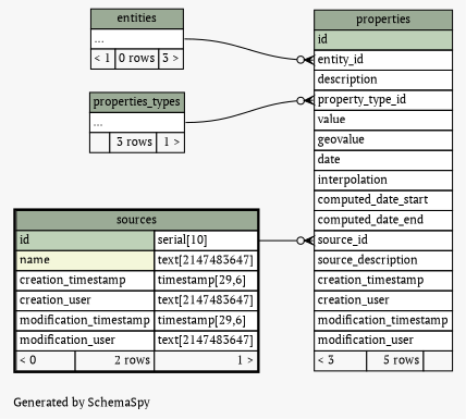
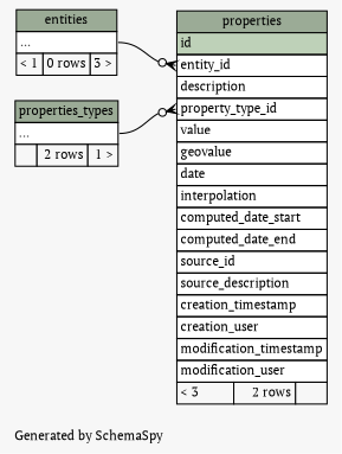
  digraph {
    bgcolor="#f7f7f7"
    fontname="PT Serif"
    fontsize=11
    label="\nGenerated by SchemaSpy"
    labeljust=l
    nodesep=0.18
    rankdir=RL
    ranksep=0.46
    node [fontname="PT Serif" fontsize=11 shape=plaintext]
    edge [arrowhead=none arrowsize=0.8 arrowtail=crowodot dir=back fontname="PT Serif" headport="elipses:e"]
-   n1 [label=<     <TABLE BORDER="0" CELLBORDER="1" CELLSPACING="0" BGCOLOR="#ffffff">       <TR><TD COLSPAN="3" BGCOLOR="#9bab96" ALIGN="CENTER">properties</TD></TR>       <TR><TD PORT="id" COLSPAN="3" BGCOLOR="#bed1b8" ALIGN="LEFT">id</TD></TR>       <TR><TD PORT="entity_id" COLSPAN="3" ALIGN="LEFT">entity_id</TD></TR>       <TR><TD PORT="description" COLSPAN="3" ALIGN="LEFT">description</TD></TR>       <TR><TD PORT="property_type_id" COLSPAN="3" ALIGN="LEFT">property_type_id</TD></TR>       <TR><TD PORT="value" COLSPAN="3" ALIGN="LEFT">value</TD></TR>       <TR><TD PORT="geovalue" COLSPAN="3" ALIGN="LEFT">geovalue</TD></TR>       <TR><TD PORT="date" COLSPAN="3" ALIGN="LEFT">date</TD></TR>       <TR><TD PORT="interpolation" COLSPAN="3" ALIGN="LEFT">interpolation</TD></TR>       <TR><TD PORT="computed_date_start" COLSPAN="3" ALIGN="LEFT">computed_date_start</TD></TR>       <TR><TD PORT="computed_date_end" COLSPAN="3" ALIGN="LEFT">computed_date_end</TD></TR>       <TR><TD PORT="source_id" COLSPAN="3" ALIGN="LEFT">source_id</TD></TR>       <TR><TD PORT="source_description" COLSPAN="3" ALIGN="LEFT">source_description</TD></TR>       <TR><TD PORT="creation_timestamp" COLSPAN="3" ALIGN="LEFT">creation_timestamp</TD></TR>       <TR><TD PORT="creation_user" COLSPAN="3" ALIGN="LEFT">creation_user</TD></TR>       <TR><TD PORT="modification_timestamp" COLSPAN="3" ALIGN="LEFT">modification_timestamp</TD></TR>       <TR><TD PORT="modification_user" COLSPAN="3" ALIGN="LEFT">modification_user</TD></TR>       <TR><TD ALIGN="LEFT" BGCOLOR="#f7f7f7">&lt; 3</TD><TD ALIGN="RIGHT" BGCOLOR="#f7f7f7">5 rows</TD><TD ALIGN="RIGHT" BGCOLOR="#f7f7f7">  </TD></TR>     </TABLE>>]
+   n1 [label=<     <TABLE BORDER="0" CELLBORDER="1" CELLSPACING="0" BGCOLOR="#ffffff">       <TR><TD COLSPAN="3" BGCOLOR="#9bab96" ALIGN="CENTER">properties</TD></TR>       <TR><TD PORT="id" COLSPAN="3" BGCOLOR="#bed1b8" ALIGN="LEFT">id</TD></TR>       <TR><TD PORT="entity_id" COLSPAN="3" ALIGN="LEFT">entity_id</TD></TR>       <TR><TD PORT="description" COLSPAN="3" ALIGN="LEFT">description</TD></TR>       <TR><TD PORT="property_type_id" COLSPAN="3" ALIGN="LEFT">property_type_id</TD></TR>       <TR><TD PORT="value" COLSPAN="3" ALIGN="LEFT">value</TD></TR>       <TR><TD PORT="geovalue" COLSPAN="3" ALIGN="LEFT">geovalue</TD></TR>       <TR><TD PORT="date" COLSPAN="3" ALIGN="LEFT">date</TD></TR>       <TR><TD PORT="interpolation" COLSPAN="3" ALIGN="LEFT">interpolation</TD></TR>       <TR><TD PORT="computed_date_start" COLSPAN="3" ALIGN="LEFT">computed_date_start</TD></TR>       <TR><TD PORT="computed_date_end" COLSPAN="3" ALIGN="LEFT">computed_date_end</TD></TR>       <TR><TD PORT="source_id" COLSPAN="3" ALIGN="LEFT">source_id</TD></TR>       <TR><TD PORT="source_description" COLSPAN="3" ALIGN="LEFT">source_description</TD></TR>       <TR><TD PORT="creation_timestamp" COLSPAN="3" ALIGN="LEFT">creation_timestamp</TD></TR>       <TR><TD PORT="creation_user" COLSPAN="3" ALIGN="LEFT">creation_user</TD></TR>       <TR><TD PORT="modification_timestamp" COLSPAN="3" ALIGN="LEFT">modification_timestamp</TD></TR>       <TR><TD PORT="modification_user" COLSPAN="3" ALIGN="LEFT">modification_user</TD></TR>       <TR><TD ALIGN="LEFT" BGCOLOR="#f7f7f7">&lt; 3</TD><TD ALIGN="RIGHT" BGCOLOR="#f7f7f7">2 rows</TD><TD ALIGN="RIGHT" BGCOLOR="#f7f7f7">  </TD></TR>     </TABLE>>]
    n2 [label=<     <TABLE BORDER="0" CELLBORDER="1" CELLSPACING="0" BGCOLOR="#ffffff">       <TR><TD COLSPAN="3" BGCOLOR="#9bab96" ALIGN="CENTER">entities</TD></TR>       <TR><TD PORT="elipses" COLSPAN="3" ALIGN="LEFT">...</TD></TR>       <TR><TD ALIGN="LEFT" BGCOLOR="#f7f7f7">&lt; 1</TD><TD ALIGN="RIGHT" BGCOLOR="#f7f7f7">0 rows</TD><TD ALIGN="RIGHT" BGCOLOR="#f7f7f7">3 &gt;</TD></TR>     </TABLE>>]
-   n3 [label=<     <TABLE BORDER="0" CELLBORDER="1" CELLSPACING="0" BGCOLOR="#ffffff">       <TR><TD COLSPAN="3" BGCOLOR="#9bab96" ALIGN="CENTER">properties_types</TD></TR>       <TR><TD PORT="elipses" COLSPAN="3" ALIGN="LEFT">...</TD></TR>       <TR><TD ALIGN="LEFT" BGCOLOR="#f7f7f7">  </TD><TD ALIGN="RIGHT" BGCOLOR="#f7f7f7">3 rows</TD><TD ALIGN="RIGHT" BGCOLOR="#f7f7f7">1 &gt;</TD></TR>     </TABLE>>]
-   n4 [label=<     <TABLE BORDER="2" CELLBORDER="1" CELLSPACING="0" BGCOLOR="#ffffff">       <TR><TD COLSPAN="3" BGCOLOR="#9bab96" ALIGN="CENTER">sources</TD></TR>       <TR><TD PORT="id" COLSPAN="2" BGCOLOR="#bed1b8" ALIGN="LEFT">id</TD><TD PORT="id.type" ALIGN="LEFT">serial[10]</TD></TR>       <TR><TD PORT="name" COLSPAN="2" BGCOLOR="#f4f7da" ALIGN="LEFT">name</TD><TD PORT="name.type" ALIGN="LEFT">text[2147483647]</TD></TR>       <TR><TD PORT="creation_timestamp" COLSPAN="2" ALIGN="LEFT">creation_timestamp</TD><TD PORT="creation_timestamp.type" ALIGN="LEFT">timestamp[29,6]</TD></TR>       <TR><TD PORT="creation_user" COLSPAN="2" ALIGN="LEFT">creation_user</TD><TD PORT="creation_user.type" ALIGN="LEFT">text[2147483647]</TD></TR>       <TR><TD PORT="modification_timestamp" COLSPAN="2" ALIGN="LEFT">modification_timestamp</TD><TD PORT="modification_timestamp.type" ALIGN="LEFT">timestamp[29,6]</TD></TR>       <TR><TD PORT="modification_user" COLSPAN="2" ALIGN="LEFT">modification_user</TD><TD PORT="modification_user.type" ALIGN="LEFT">text[2147483647]</TD></TR>       <TR><TD ALIGN="LEFT" BGCOLOR="#f7f7f7">&lt; 0</TD><TD ALIGN="RIGHT" BGCOLOR="#f7f7f7">2 rows</TD><TD ALIGN="RIGHT" BGCOLOR="#f7f7f7">1 &gt;</TD></TR>     </TABLE>>]
+   n3 [label=<     <TABLE BORDER="0" CELLBORDER="1" CELLSPACING="0" BGCOLOR="#ffffff">       <TR><TD COLSPAN="3" BGCOLOR="#9bab96" ALIGN="CENTER">properties_types</TD></TR>       <TR><TD PORT="elipses" COLSPAN="3" ALIGN="LEFT">...</TD></TR>       <TR><TD ALIGN="LEFT" BGCOLOR="#f7f7f7">  </TD><TD ALIGN="RIGHT" BGCOLOR="#f7f7f7">2 rows</TD><TD ALIGN="RIGHT" BGCOLOR="#f7f7f7">1 &gt;</TD></TR>     </TABLE>>]
    n1 -> n2 [tailport="entity_id:w"]
    n1 -> n3 [tailport="property_type_id:w"]
-   n1 -> n4 [headport="id.type:e" tailport="source_id:w"]
  }
